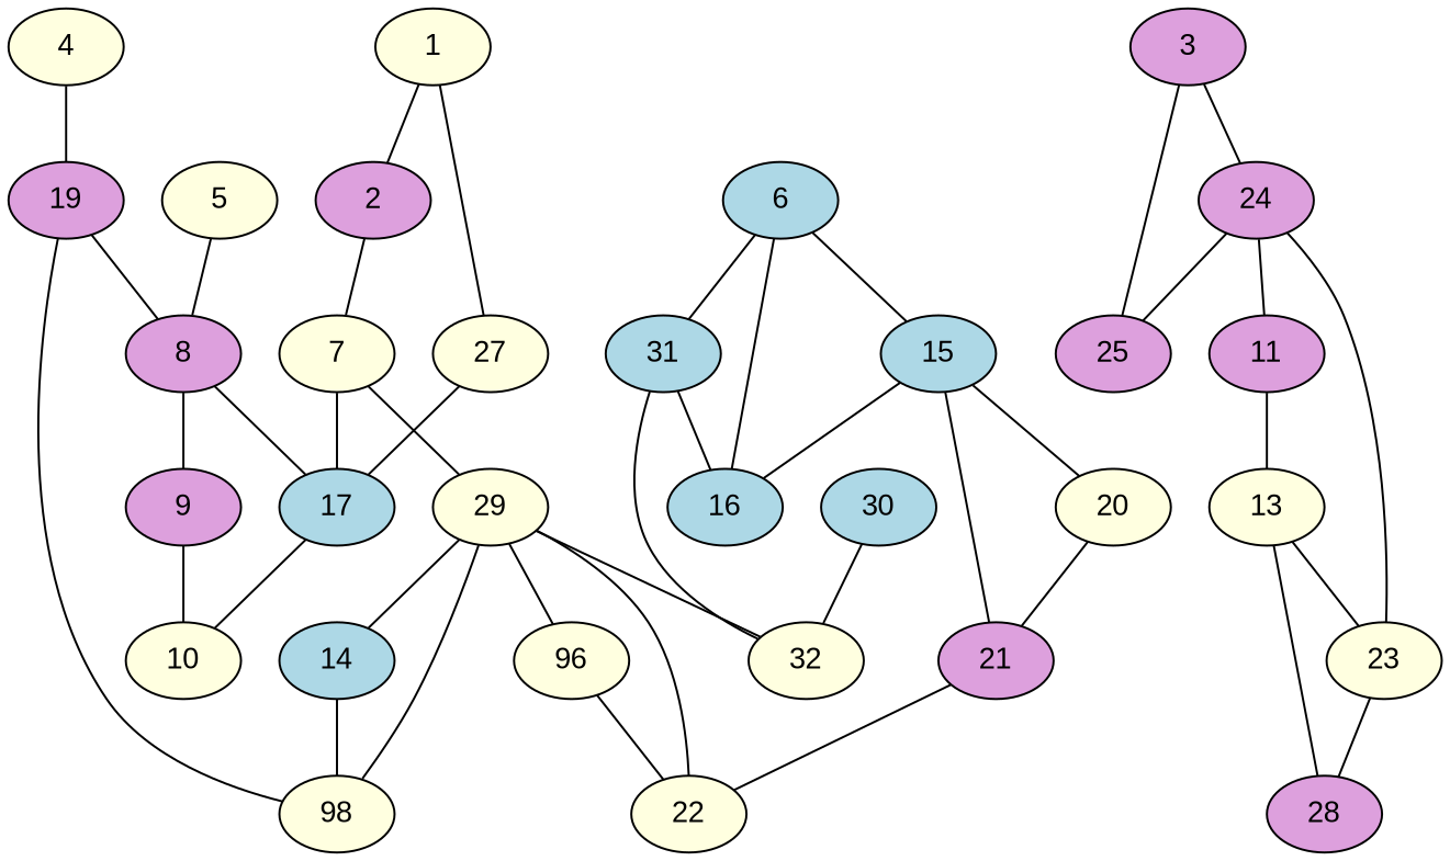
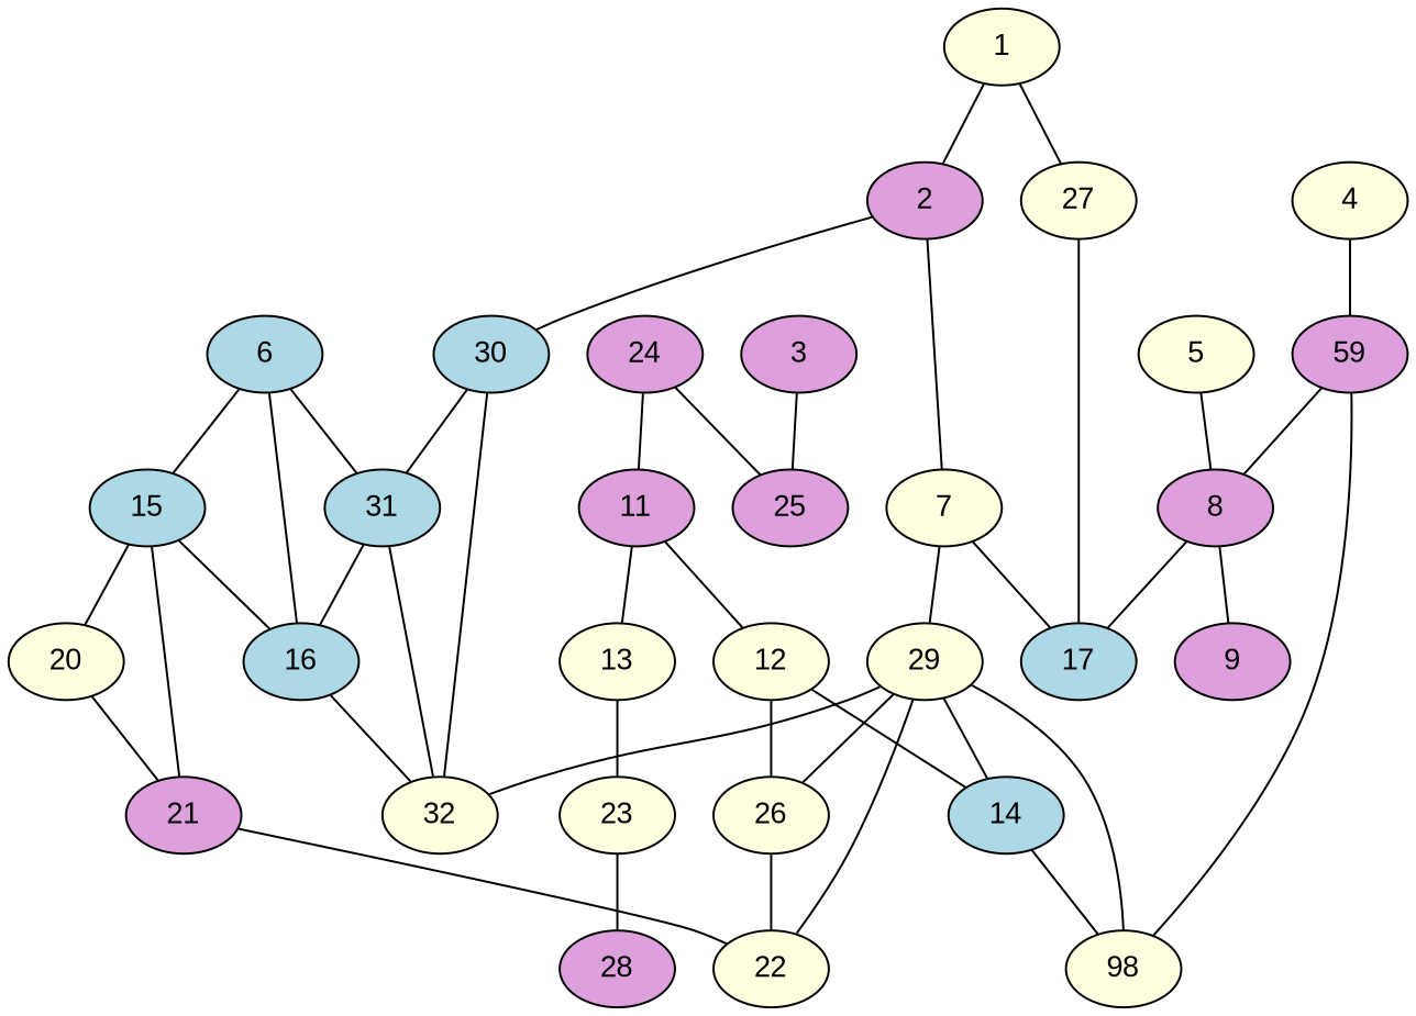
  graph {
    fontname="Liberation Sans"
    node [fillcolor=lightyellow fontname="Liberation Sans" style=filled]
    edge [fontname="Liberation Sans"]
    2 [fillcolor=plum]
    1
    27
    30 [fillcolor=lightblue]
    7
    17 [fillcolor=lightblue]
    31 [fillcolor=lightblue]
    32
    29
-   10
    16 [fillcolor=lightblue]
    n12 [label=98]
    14 [fillcolor=lightblue]
-   26 [label=96]
+   26
    22
    3 [fillcolor=plum]
    24 [fillcolor=plum]
    25 [fillcolor=plum]
    11 [fillcolor=plum]
    23
+   12
    13
    28 [fillcolor=plum]
-   19 [fillcolor=plum]
+   19 [fillcolor=plum label=59]
    4
    8 [fillcolor=plum]
    5
    9 [fillcolor=plum]
    6 [fillcolor=lightblue]
    15 [fillcolor=lightblue]
    20
    21 [fillcolor=plum]
+   2 -- 30
    2 -- 7
    1 -- 2
    1 -- 27
    27 -- 17
+   30 -- 31
    30 -- 32
    7 -- 17
    7 -- 29
-   17 -- 10
    31 -- 32
    31 -- 16
    29 -- 32
    29 -- n12
    29 -- 14
    29 -- 26
    29 -- 22
+   16 -- 32
    14 -- n12
    26 -- 22
-   3 -- 24
    3 -- 25
    24 -- 25
    24 -- 11
-   24 -- 23
+   11 -- 12
    11 -- 13
    23 -- 28
+   12 -- 14
+   12 -- 26
    13 -- 23
-   13 -- 28
    19 -- n12
    19 -- 8
    4 -- 19
    8 -- 17
    8 -- 9
    5 -- 8
-   9 -- 10
    6 -- 31
    6 -- 16
    6 -- 15
    15 -- 16
    15 -- 20
    15 -- 21
    20 -- 21
    21 -- 22
  }
